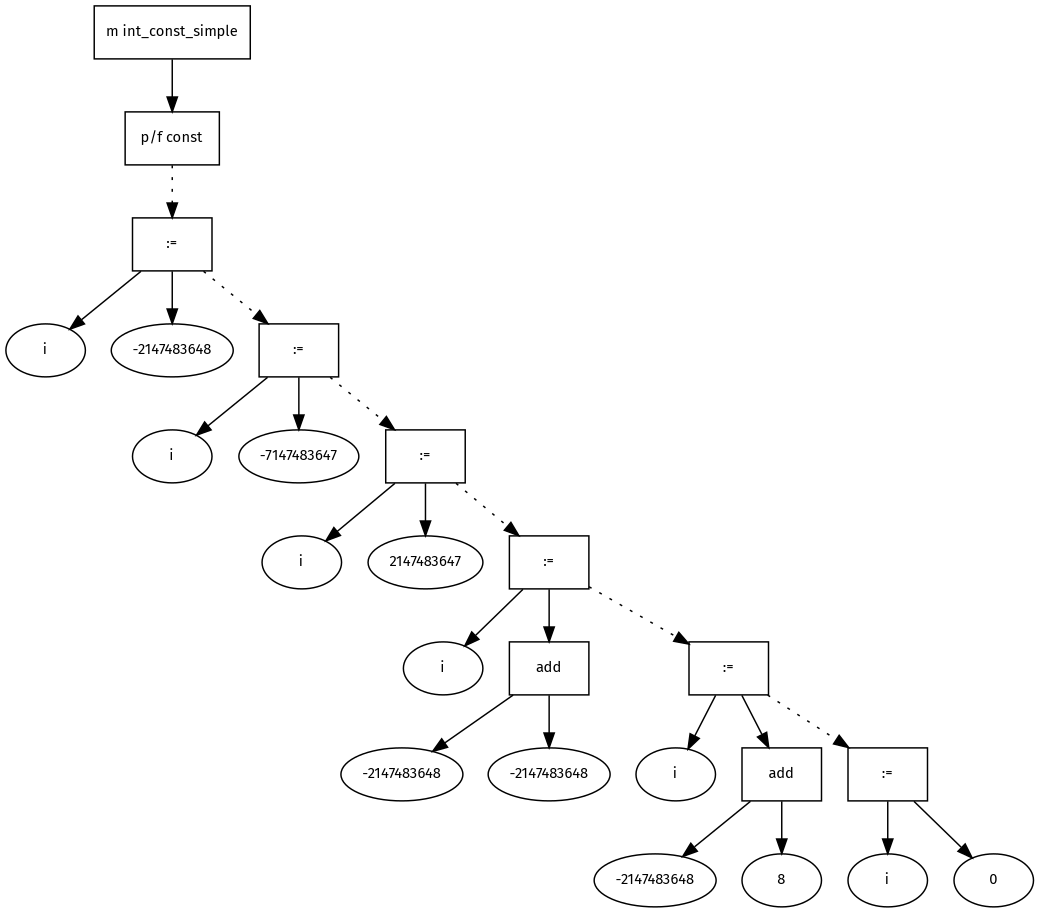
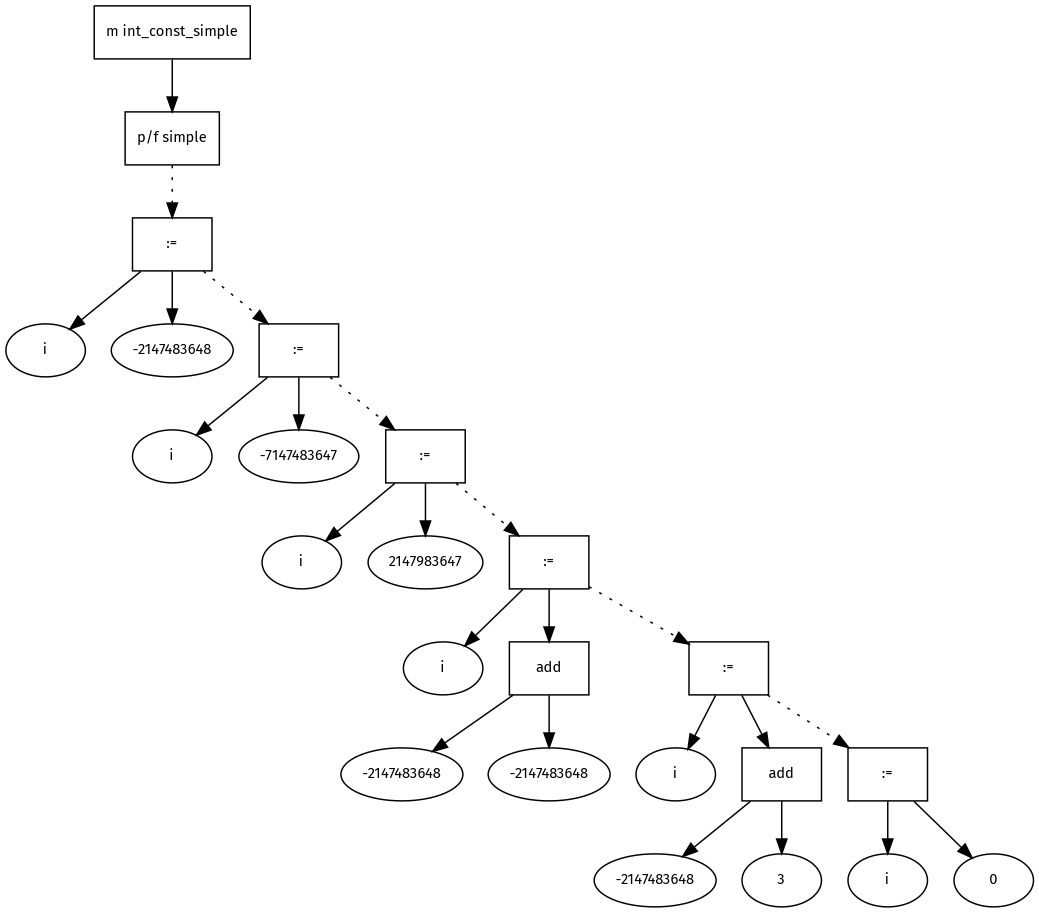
  digraph {
    fontname="Fira Sans"
    fontsize=10
    node [fontname="Fira Sans" fontsize=10 shape=ellipse]
    edge [fontname="Fira Sans" fontsize=10]
    n1 [label="m int_const_simple" shape=box]
-   n2 [label="p/f const" shape=box]
+   n2 [label="p/f simple" shape=box]
    n3 [label=":=" shape=box]
    n4 [label=i]
    n5 [label=-2147483648]
    n6 [label=":=" shape=box]
    n7 [label=i]
    n8 [label=-7147483647]
    n9 [label=":=" shape=box]
    n10 [label=i]
-   n11 [label=2147483647]
+   n11 [label=2147983647]
    n12 [label=":=" shape=box]
    n13 [label=i]
    n14 [label=add shape=box]
    n15 [label=":=" shape=box]
    n16 [label=-2147483648]
    n17 [label=-2147483648]
    n18 [label=i]
    n19 [label=add shape=box]
    n20 [label=":=" shape=box]
    n21 [label=-2147483648]
-   n22 [label=8]
+   n22 [label=3]
    n23 [label=i]
    n24 [label=0]
    n1 -> n2
    n2 -> n3 [style=dotted]
    n3 -> n4
    n3 -> n5
    n3 -> n6 [style=dotted]
    n6 -> n7
    n6 -> n8
    n6 -> n9 [style=dotted]
    n9 -> n10
    n9 -> n11
    n9 -> n12 [style=dotted]
    n12 -> n13
    n12 -> n14
    n12 -> n15 [style=dotted]
    n14 -> n16
    n14 -> n17
    n15 -> n18
    n15 -> n19
    n15 -> n20 [style=dotted]
    n19 -> n21
    n19 -> n22
    n20 -> n23
    n20 -> n24
  }
